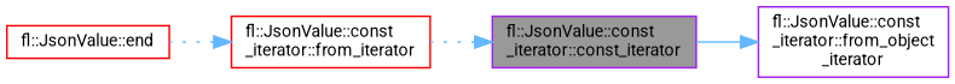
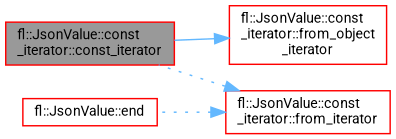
  digraph {
    fontname=Roboto
    rankdir=RL
    node [color=purple fillcolor=white fontname=Roboto fontsize=10 shape=box style=filled]
    edge [color=steelblue1 dir=back fontname=Roboto fontsize=10 labelfontname=Helvetica labelfontsize=10 style=dotted]
-   n1 [fillcolor=grey60 fontcolor=black height=0.2 label="fl::JsonValue::const\l_iterator::const_iterator" width=0.4]
+   n1 [color=red fillcolor=grey60 fontcolor=black height=0.2 label="fl::JsonValue::const\l_iterator::const_iterator" width=0.4]
    n2 [color=red height=0.2 label="fl::JsonValue::const\l_iterator::from_iterator" width=0.4]
    n3 [color=red height=0.2 label="fl::JsonValue::end" width=0.4]
-   n4 [height=0.2 label="fl::JsonValue::const\l_iterator::from_object\l_iterator" width=0.4]
-   n1 -> n2
+   n4 [color=red height=0.2 label="fl::JsonValue::const\l_iterator::from_object\l_iterator" width=0.4]
+   n2 -> n1
    n2 -> n3
    n4 -> n1 [style=solid]
  }
